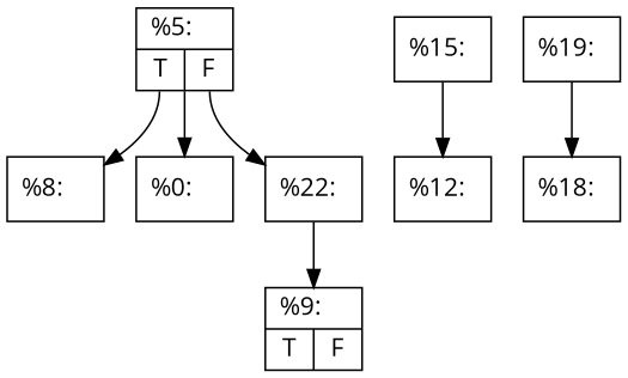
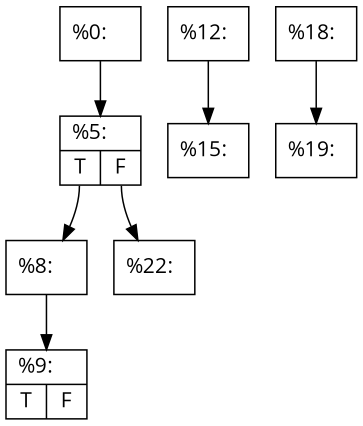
  digraph {
    fontname="Open Sans"
    node [fontname="Open Sans" shape=record]
    edge [fontname="Open Sans"]
    n1 [label="%0:\l"]
    n2 [label="{%5:\l|{<s0>T|<s1>F}}"]
    n3 [label="%8:\l"]
    n4 [label="%22:\l"]
    n5 [label="{%9:\l|{<s0>T|<s1>F}}"]
    n6 [label="%12:\l"]
    n7 [label="%15:\l"]
    n8 [label="%18:\l"]
    n9 [label="%19:\l"]
-   n2 -> n1
+   n1 -> n2
    n2 -> n3 [tailport=s0]
    n2 -> n4 [tailport=s1]
-   n4 -> n5
-   n7 -> n6
-   n9 -> n8
+   n3 -> n5
+   n6 -> n7
+   n8 -> n9
  }
